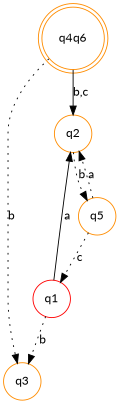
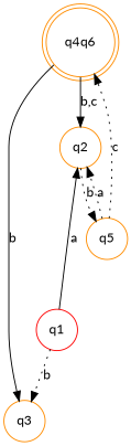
  digraph {
    fontname=Lato
    rankdir=TB
    node [color=darkorange fontname=Lato shape=circle]
    edge [fontname=Lato style=dotted]
    q4q6 [shape=doublecircle]
    q2
    q3
    q5
    q1 [color=red]
    q4q6 -> q2 [label="b,c" style=solid]
-   q4q6 -> q3 [label=b]
+   q4q6 -> q3 [label=b style=solid]
    q2 -> q5 [label=b]
-   q5 -> q1 [label=c]
+   q5 -> q4q6 [label=c]
    q5 -> q2 [label=a]
    q1 -> q2 [label=a style=solid]
    q1 -> q3 [label=b]
  }
